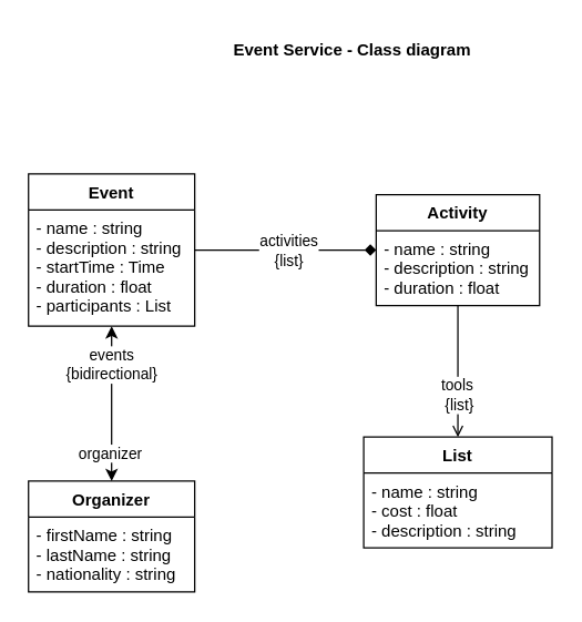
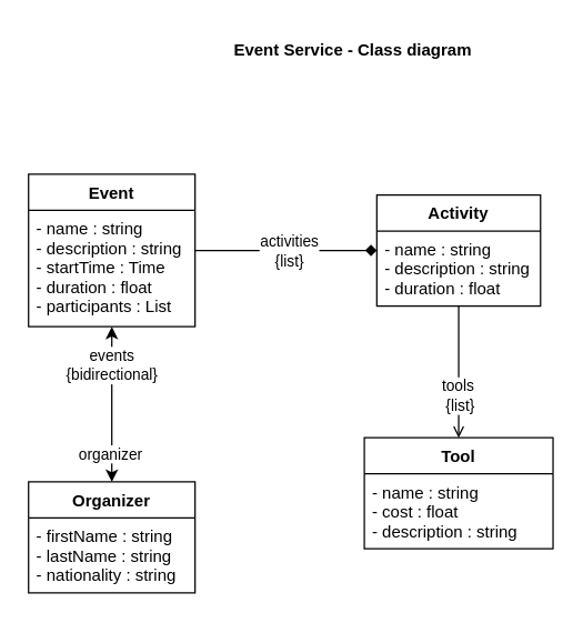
  <mxCell id="0" />
  <mxCell id="1" parent="0" />
  <mxCell id="2" value="Event Service - Class diagram" style="text;align=center;fontStyle=1;verticalAlign=middle;spacingLeft=3;spacingRight=3;strokeColor=none;rotatable=0;points=[[0,0.5],[1,0.5]];portConstraint=eastwest;rounded=0;sketch=0;swimlaneLine=1;" parent="1" vertex="1"><mxGeometry x="144" y="20" width="220" height="30" as="geometry" /></mxCell>
  <mxCell id="3" value="" style="edgeStyle=orthogonalEdgeStyle;rounded=0;orthogonalLoop=1;jettySize=auto;html=1;endArrow=diamond;" edge="1" parent="1" source="8" target="13"><mxGeometry relative="1" as="geometry" /></mxCell>
  <mxCell id="4" value="activities&lt;br&gt;{list}" style="edgeLabel;html=1;align=center;verticalAlign=middle;resizable=0;points=[];" vertex="1" connectable="0" parent="3"><mxGeometry x="-0.059" relative="1" as="geometry"><mxPoint x="5" as="offset" /></mxGeometry></mxCell>
  <mxCell id="5" style="edgeStyle=orthogonalEdgeStyle;rounded=0;orthogonalLoop=1;jettySize=auto;html=1;endArrow=classic;endFill=1;startArrow=classic;startFill=1;" edge="1" parent="1" source="8" target="10"><mxGeometry relative="1" as="geometry" /></mxCell>
  <mxCell id="6" value="organizer" style="edgeLabel;html=1;align=center;verticalAlign=middle;resizable=0;points=[];" vertex="1" connectable="0" parent="5"><mxGeometry x="0.623" y="-2" relative="1" as="geometry"><mxPoint as="offset" /></mxGeometry></mxCell>
  <mxCell id="7" value="events&lt;br&gt;{bidirectional}" style="edgeLabel;html=1;align=center;verticalAlign=middle;resizable=0;points=[];" vertex="1" connectable="0" parent="5"><mxGeometry x="-0.687" y="-1" relative="1" as="geometry"><mxPoint y="9" as="offset" /></mxGeometry></mxCell>
  <mxCell id="8" value="Event" style="swimlane;fontStyle=1;align=center;verticalAlign=top;childLayout=stackLayout;horizontal=1;startSize=26;horizontalStack=0;resizeParent=1;resizeParentMax=0;resizeLast=0;collapsible=1;marginBottom=0;rounded=0;sketch=0;swimlaneLine=1;" parent="1" vertex="1"><mxGeometry x="20" y="125" width="120" height="110" as="geometry" /></mxCell>
  <mxCell id="9" value="- name : string&#10;- description : string&#10;- startTime : Time&#10;- duration : float&#10;- participants : List" style="text;strokeColor=none;fillColor=none;align=left;verticalAlign=top;spacingLeft=4;spacingRight=4;overflow=hidden;rotatable=0;points=[[0,0.5],[1,0.5]];portConstraint=eastwest;rounded=0;sketch=0;swimlaneLine=1;" parent="8" vertex="1"><mxGeometry y="26" width="120" height="84" as="geometry" /></mxCell>
  <mxCell id="10" value="Organizer" style="swimlane;fontStyle=1;align=center;verticalAlign=top;childLayout=stackLayout;horizontal=1;startSize=26;horizontalStack=0;resizeParent=1;resizeParentMax=0;resizeLast=0;collapsible=1;marginBottom=0;rounded=0;sketch=0;swimlaneLine=1;" parent="1" vertex="1"><mxGeometry x="20" y="346.85" width="120" height="80" as="geometry" /></mxCell>
  <mxCell id="11" value="- firstName : string&#10;- lastName : string&#10;- nationality : string" style="text;strokeColor=none;fillColor=none;align=left;verticalAlign=top;spacingLeft=4;spacingRight=4;overflow=hidden;rotatable=0;points=[[0,0.5],[1,0.5]];portConstraint=eastwest;rounded=0;sketch=0;swimlaneLine=1;" parent="10" vertex="1"><mxGeometry y="26" width="120" height="54" as="geometry" /></mxCell>
  <mxCell id="12" value="tools&amp;nbsp;&lt;br&gt;{list}" style="edgeStyle=orthogonalEdgeStyle;rounded=0;orthogonalLoop=1;jettySize=auto;html=1;endArrow=open;" edge="1" parent="1" source="13" target="15"><mxGeometry x="0.368" y="1" relative="1" as="geometry"><mxPoint as="offset" /></mxGeometry></mxCell>
  <mxCell id="13" value="Activity" style="swimlane;fontStyle=1;align=center;verticalAlign=top;childLayout=stackLayout;horizontal=1;startSize=26;horizontalStack=0;resizeParent=1;resizeParentMax=0;resizeLast=0;collapsible=1;marginBottom=0;rounded=0;sketch=0;swimlaneLine=1;" parent="1" vertex="1"><mxGeometry x="271" y="140" width="118" height="80" as="geometry" /></mxCell>
  <mxCell id="14" value="- name : string&#10;- description : string&#10;- duration : float" style="text;strokeColor=none;fillColor=none;align=left;verticalAlign=top;spacingLeft=4;spacingRight=4;overflow=hidden;rotatable=0;points=[[0,0.5],[1,0.5]];portConstraint=eastwest;rounded=0;sketch=0;swimlaneLine=1;" parent="13" vertex="1"><mxGeometry y="26" width="118" height="54" as="geometry" /></mxCell>
- <mxCell id="15" value="List" style="swimlane;fontStyle=1;align=center;verticalAlign=top;childLayout=stackLayout;horizontal=1;startSize=26;horizontalStack=0;resizeParent=1;resizeParentMax=0;resizeLast=0;collapsible=1;marginBottom=0;rounded=0;sketch=0;swimlaneLine=1;" parent="1" vertex="1"><mxGeometry x="262" y="315" width="136" height="80" as="geometry" /></mxCell>
+ <mxCell id="15" value="Tool" style="swimlane;fontStyle=1;align=center;verticalAlign=top;childLayout=stackLayout;horizontal=1;startSize=26;horizontalStack=0;resizeParent=1;resizeParentMax=0;resizeLast=0;collapsible=1;marginBottom=0;rounded=0;sketch=0;swimlaneLine=1;" parent="1" vertex="1"><mxGeometry x="262" y="315" width="136" height="80" as="geometry" /></mxCell>
  <mxCell id="16" value="- name : string&#10;- cost : float&#10;- description : string" style="text;strokeColor=none;fillColor=none;align=left;verticalAlign=top;spacingLeft=4;spacingRight=4;overflow=hidden;rotatable=0;points=[[0,0.5],[1,0.5]];portConstraint=eastwest;rounded=0;sketch=0;swimlaneLine=1;" parent="15" vertex="1"><mxGeometry y="26" width="136" height="54" as="geometry" /></mxCell>
